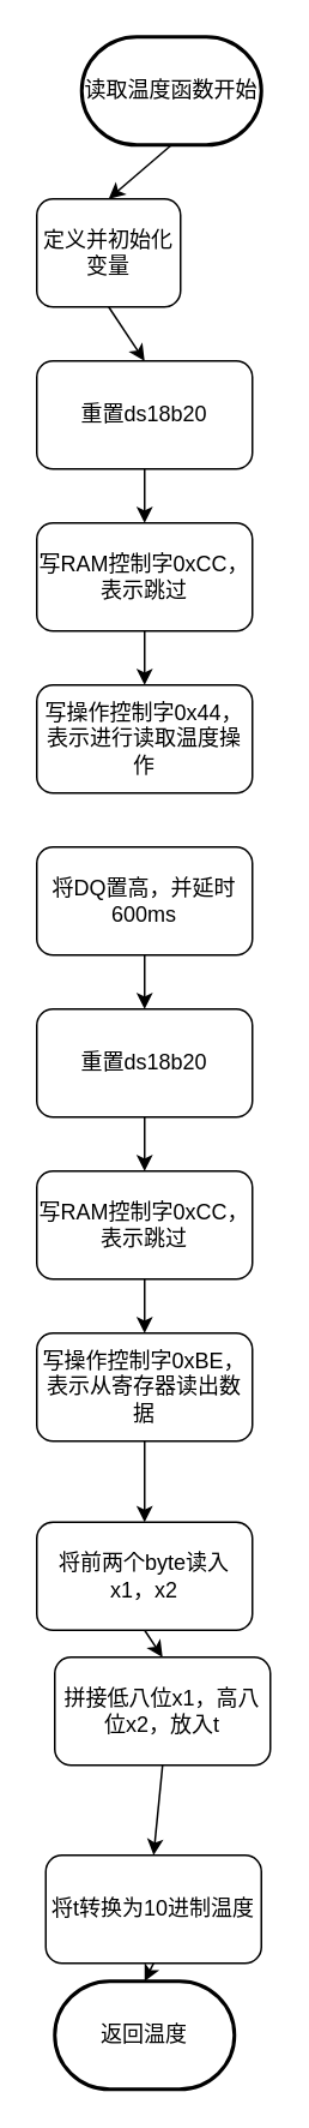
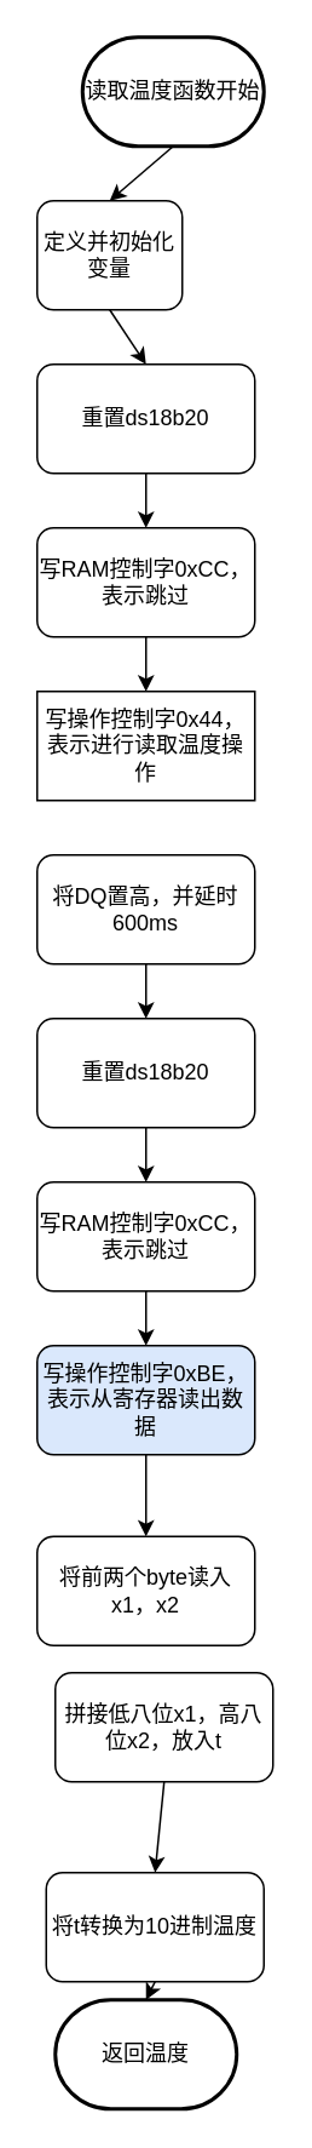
  <mxCell id="0" />
  <mxCell id="1" parent="0" />
  <mxCell id="2" style="edgeStyle=none;rounded=0;orthogonalLoop=1;jettySize=auto;html=1;exitX=0.5;exitY=1;exitDx=0;exitDy=0;exitPerimeter=0;entryX=0.5;entryY=0;entryDx=0;entryDy=0;" edge="1" parent="1" source="3" target="5"><mxGeometry relative="1" as="geometry" /></mxCell>
  <mxCell id="3" value="读取温度函数开始" style="strokeWidth=2;html=1;shape=mxgraph.flowchart.terminator;whiteSpace=wrap;" vertex="1" parent="1"><mxGeometry x="45" y="20" width="100" height="60" as="geometry" /></mxCell>
  <mxCell id="4" style="edgeStyle=none;rounded=0;orthogonalLoop=1;jettySize=auto;html=1;exitX=0.5;exitY=1;exitDx=0;exitDy=0;entryX=0.5;entryY=0;entryDx=0;entryDy=0;" edge="1" parent="1" source="5" target="7"><mxGeometry relative="1" as="geometry" /></mxCell>
  <mxCell id="5" value="定义并初始化变量" style="rounded=1;whiteSpace=wrap;html=1;" vertex="1" parent="1"><mxGeometry x="20" y="110" width="80" height="60" as="geometry" /></mxCell>
  <mxCell id="6" style="edgeStyle=none;rounded=0;orthogonalLoop=1;jettySize=auto;html=1;exitX=0.5;exitY=1;exitDx=0;exitDy=0;entryX=0.5;entryY=0;entryDx=0;entryDy=0;" edge="1" parent="1" source="7" target="9"><mxGeometry relative="1" as="geometry" /></mxCell>
  <mxCell id="7" value="重置ds18b20" style="rounded=1;whiteSpace=wrap;html=1;" vertex="1" parent="1"><mxGeometry x="20" y="200" width="120" height="60" as="geometry" /></mxCell>
  <mxCell id="8" style="edgeStyle=none;rounded=0;orthogonalLoop=1;jettySize=auto;html=1;exitX=0.5;exitY=1;exitDx=0;exitDy=0;entryX=0.5;entryY=0;entryDx=0;entryDy=0;" edge="1" parent="1" source="9" target="10"><mxGeometry relative="1" as="geometry" /></mxCell>
  <mxCell id="9" value="写RAM控制字0xCC，表示跳过" style="rounded=1;whiteSpace=wrap;html=1;" vertex="1" parent="1"><mxGeometry x="20" y="290" width="120" height="60" as="geometry" /></mxCell>
- <mxCell id="10" value="写操作控制字0x44，表示进行读取温度操作" style="rounded=1;whiteSpace=wrap;html=1;" vertex="1" parent="1"><mxGeometry x="20" y="380" width="120" height="60" as="geometry" /></mxCell>
+ <mxCell id="10" value="写操作控制字0x44，表示进行读取温度操作" style="whiteSpace=wrap;html=1;rounded=0;" vertex="1" parent="1"><mxGeometry x="20" y="380" width="120" height="60" as="geometry" /></mxCell>
  <mxCell id="11" style="edgeStyle=none;rounded=0;orthogonalLoop=1;jettySize=auto;html=1;exitX=0.5;exitY=1;exitDx=0;exitDy=0;entryX=0.5;entryY=0;entryDx=0;entryDy=0;" edge="1" parent="1" source="12" target="14"><mxGeometry relative="1" as="geometry" /></mxCell>
  <mxCell id="12" value="将DQ置高，并延时600ms" style="rounded=1;whiteSpace=wrap;html=1;" vertex="1" parent="1"><mxGeometry x="20" y="470" width="120" height="60" as="geometry" /></mxCell>
  <mxCell id="13" style="edgeStyle=none;rounded=0;orthogonalLoop=1;jettySize=auto;html=1;exitX=0.5;exitY=1;exitDx=0;exitDy=0;entryX=0.5;entryY=0;entryDx=0;entryDy=0;" edge="1" parent="1" source="14" target="16"><mxGeometry relative="1" as="geometry" /></mxCell>
  <mxCell id="14" value="重置ds18b20" style="rounded=1;whiteSpace=wrap;html=1;" vertex="1" parent="1"><mxGeometry x="20" y="560" width="120" height="60" as="geometry" /></mxCell>
  <mxCell id="15" style="edgeStyle=none;rounded=0;orthogonalLoop=1;jettySize=auto;html=1;exitX=0.5;exitY=1;exitDx=0;exitDy=0;entryX=0.5;entryY=0;entryDx=0;entryDy=0;" edge="1" parent="1" source="16" target="18"><mxGeometry relative="1" as="geometry" /></mxCell>
  <mxCell id="16" value="写RAM控制字0xCC，表示跳过" style="rounded=1;whiteSpace=wrap;html=1;" vertex="1" parent="1"><mxGeometry x="20" y="650" width="120" height="60" as="geometry" /></mxCell>
  <mxCell id="17" style="edgeStyle=none;rounded=0;orthogonalLoop=1;jettySize=auto;html=1;exitX=0.5;exitY=1;exitDx=0;exitDy=0;entryX=0.5;entryY=0;entryDx=0;entryDy=0;" edge="1" parent="1" source="18" target="21"><mxGeometry relative="1" as="geometry" /></mxCell>
- <mxCell id="18" value="写操作控制字0xBE，表示从寄存器读出数据" style="rounded=1;whiteSpace=wrap;html=1;" vertex="1" parent="1"><mxGeometry x="20" y="740" width="120" height="60" as="geometry" /></mxCell>
+ <mxCell id="18" value="写操作控制字0xBE，表示从寄存器读出数据" style="rounded=1;whiteSpace=wrap;html=1;fillColor=#dae8fc;" vertex="1" parent="1"><mxGeometry x="20" y="740" width="120" height="60" as="geometry" /></mxCell>
  <mxCell id="19" style="edgeStyle=none;rounded=0;orthogonalLoop=1;jettySize=auto;html=1;exitX=0.5;exitY=1;exitDx=0;exitDy=0;" edge="1" parent="1" source="14" target="14"><mxGeometry relative="1" as="geometry" /></mxCell>
- <mxCell id="20" style="edgeStyle=none;rounded=0;orthogonalLoop=1;jettySize=auto;html=1;exitX=0.5;exitY=1;exitDx=0;exitDy=0;entryX=0.5;entryY=0;entryDx=0;entryDy=0;" edge="1" parent="1" source="21" target="23"><mxGeometry relative="1" as="geometry" /></mxCell>
  <mxCell id="21" value="将前两个byte读入x1，x2" style="rounded=1;whiteSpace=wrap;html=1;" vertex="1" parent="1"><mxGeometry x="20" y="845" width="120" height="60" as="geometry" /></mxCell>
  <mxCell id="22" style="edgeStyle=none;rounded=0;orthogonalLoop=1;jettySize=auto;html=1;exitX=0.5;exitY=1;exitDx=0;exitDy=0;entryX=0.5;entryY=0;entryDx=0;entryDy=0;" edge="1" parent="1" source="23" target="25"><mxGeometry relative="1" as="geometry" /></mxCell>
  <mxCell id="23" value="拼接低八位x1，高八位x2，放入t" style="rounded=1;whiteSpace=wrap;html=1;" vertex="1" parent="1"><mxGeometry x="30" y="920" width="120" height="60" as="geometry" /></mxCell>
  <mxCell id="24" style="edgeStyle=none;rounded=0;orthogonalLoop=1;jettySize=auto;html=1;exitX=0.5;exitY=1;exitDx=0;exitDy=0;entryX=0.5;entryY=0;entryDx=0;entryDy=0;" edge="1" parent="1" source="25"><mxGeometry relative="1" as="geometry"><mxPoint x="80" y="1100" as="targetPoint" /></mxGeometry></mxCell>
  <mxCell id="25" value="将t转换为10进制温度" style="rounded=1;whiteSpace=wrap;html=1;" vertex="1" parent="1"><mxGeometry x="25" y="1030" width="120" height="60" as="geometry" /></mxCell>
  <mxCell id="26" value="返回温度" style="strokeWidth=2;html=1;shape=mxgraph.flowchart.terminator;whiteSpace=wrap;" vertex="1" parent="1"><mxGeometry x="30" y="1100" width="100" height="60" as="geometry" /></mxCell>
